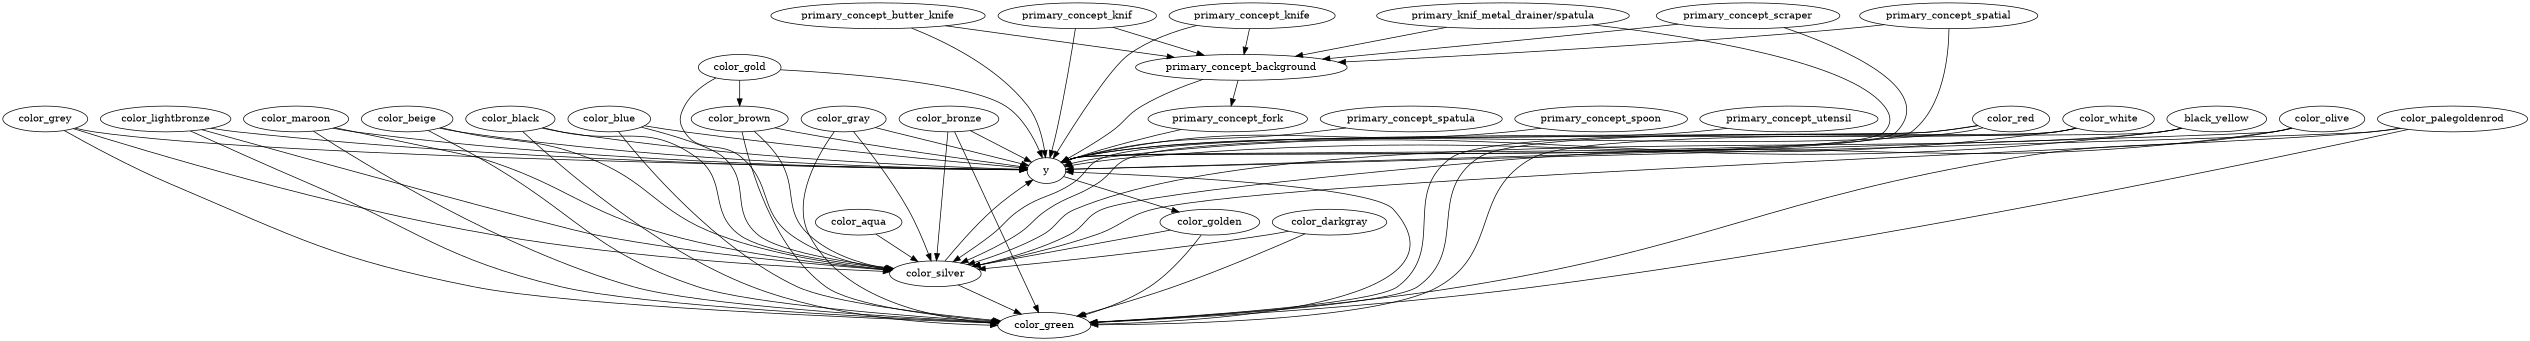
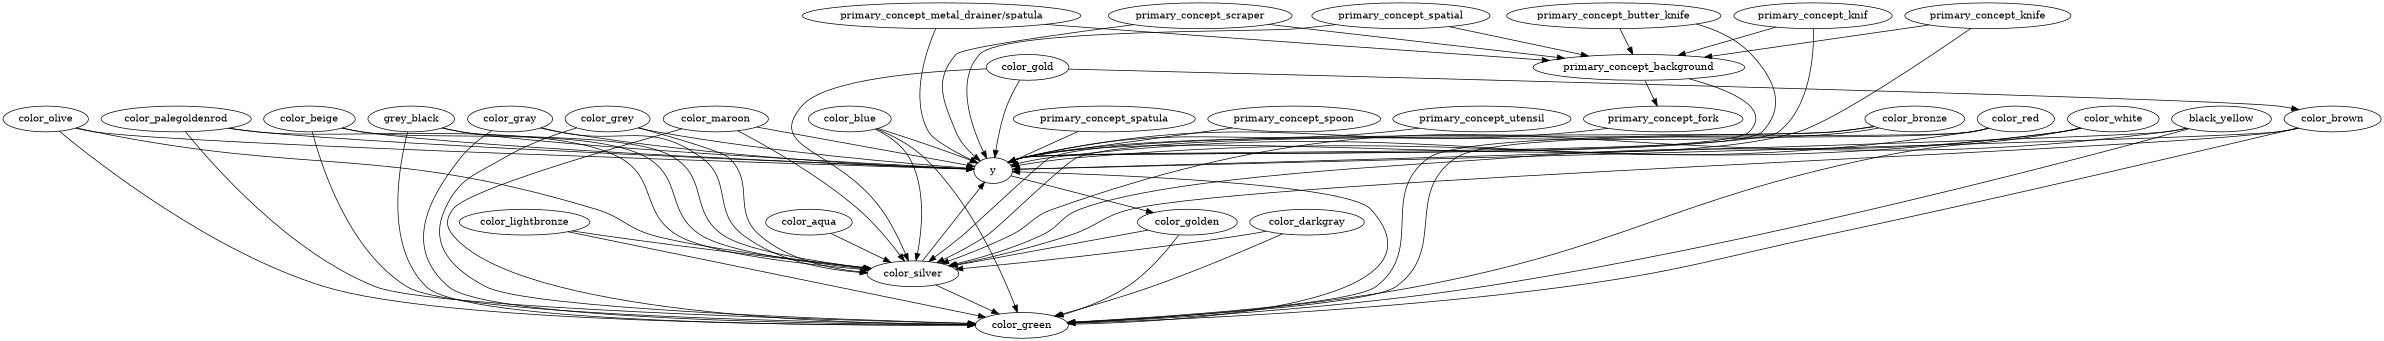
  strict digraph {
    primary_concept_background
    y
    primary_concept_fork
    color_golden
    primary_concept_butter_knife
    primary_concept_knif
    primary_concept_knife
-   "primary_concept_metal_drainer/spatula" [label="primary_knif_metal_drainer/spatula"]
+   "primary_concept_metal_drainer/spatula"
    primary_concept_scraper
    primary_concept_spatial
    primary_concept_spatula
    primary_concept_spoon
    primary_concept_utensil
    color_beige
    color_green
    color_silver
-   color_black
+   color_black [label=grey_black]
    color_blue
    color_bronze
    color_brown
    color_gold
    color_gray
    color_grey
    color_lightbronze
    color_maroon
    color_olive
    color_palegoldenrod
    color_red
    color_white
    n30 [label=black_yellow]
    color_aqua
    color_darkgray
    primary_concept_background -> y
    primary_concept_background -> primary_concept_fork
    y -> color_golden
    primary_concept_fork -> y
    color_golden -> color_green
    color_golden -> color_silver
    primary_concept_butter_knife -> primary_concept_background
    primary_concept_butter_knife -> y
    primary_concept_knif -> primary_concept_background
    primary_concept_knif -> y
    primary_concept_knife -> primary_concept_background
    primary_concept_knife -> y
    "primary_concept_metal_drainer/spatula" -> primary_concept_background
    "primary_concept_metal_drainer/spatula" -> y
    primary_concept_scraper -> primary_concept_background
    primary_concept_scraper -> y
    primary_concept_spatial -> primary_concept_background
    primary_concept_spatial -> y
    primary_concept_spatula -> y
    primary_concept_spoon -> y
    primary_concept_utensil -> y
    color_beige -> y
    color_beige -> color_green
    color_beige -> color_silver
    color_green -> y
    color_silver -> y
    color_silver -> color_green
    color_black -> y
    color_black -> color_green
    color_black -> color_silver
    color_blue -> y
    color_blue -> color_green
    color_blue -> color_silver
    color_bronze -> y
    color_bronze -> color_green
    color_bronze -> color_silver
    color_brown -> y
    color_brown -> color_green
    color_brown -> color_silver
    color_gold -> y
    color_gold -> color_silver
    color_gold -> color_brown
    color_gray -> y
    color_gray -> color_green
    color_gray -> color_silver
    color_grey -> y
    color_grey -> color_green
    color_grey -> color_silver
-   color_lightbronze -> y
    color_lightbronze -> color_green
    color_lightbronze -> color_silver
    color_maroon -> y
    color_maroon -> color_green
    color_maroon -> color_silver
    color_olive -> y
    color_olive -> color_green
    color_olive -> color_silver
    color_palegoldenrod -> y
    color_palegoldenrod -> color_green
    color_palegoldenrod -> color_silver
    color_red -> y
    color_red -> color_green
    color_red -> color_silver
    color_white -> y
    color_white -> color_green
    color_white -> color_silver
    n30 -> y
    n30 -> color_green
    n30 -> color_silver
    color_aqua -> color_silver
    color_darkgray -> color_green
    color_darkgray -> color_silver
  }
